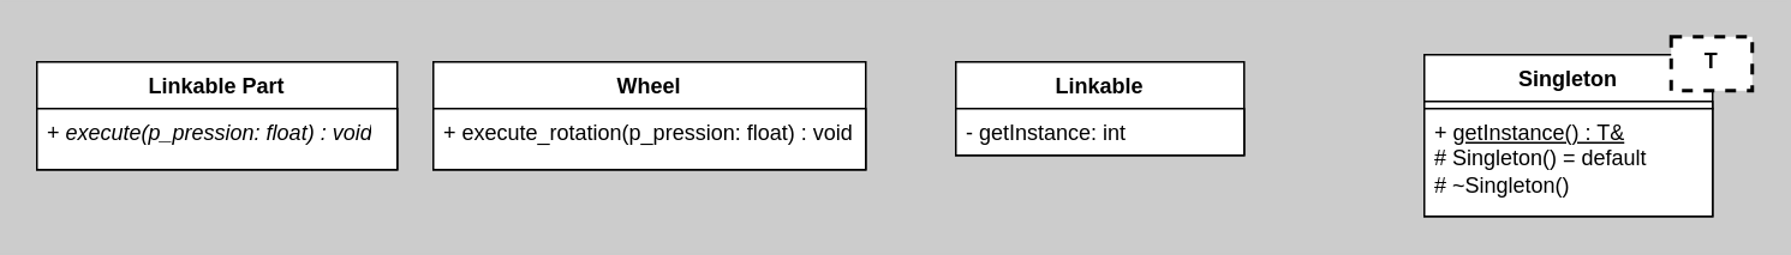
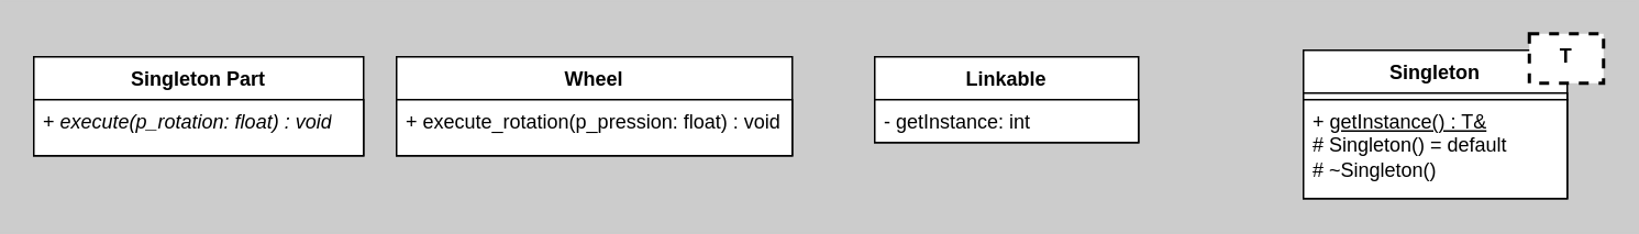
  <mxCell id="0" />
  <mxCell id="1" parent="0" />
- <mxCell id="2" value="Linkable Part" style="swimlane;fontStyle=1;align=center;verticalAlign=top;childLayout=stackLayout;horizontal=1;startSize=26;horizontalStack=0;resizeParent=1;resizeParentMax=0;resizeLast=0;collapsible=1;marginBottom=0;whiteSpace=wrap;html=1;strokeColor=#000000;swimlaneFillColor=none;" vertex="1" parent="1"><mxGeometry x="20" y="34" width="200" height="60" as="geometry" /></mxCell>
- <mxCell id="3" value="+ &lt;i&gt;execute(p_pression: float) : void&lt;/i&gt;" style="text;strokeColor=default;fillColor=default;align=left;verticalAlign=top;spacingLeft=4;spacingRight=4;overflow=hidden;rotatable=0;points=[[0,0.5],[1,0.5]];portConstraint=eastwest;whiteSpace=wrap;html=1;" vertex="1" parent="2"><mxGeometry y="26" width="200" height="34" as="geometry" /></mxCell>
+ <mxCell id="2" value="Singleton Part" style="swimlane;fontStyle=1;align=center;verticalAlign=top;childLayout=stackLayout;horizontal=1;startSize=26;horizontalStack=0;resizeParent=1;resizeParentMax=0;resizeLast=0;collapsible=1;marginBottom=0;whiteSpace=wrap;html=1;strokeColor=#000000;swimlaneFillColor=none;" vertex="1" parent="1"><mxGeometry x="20" y="34" width="200" height="60" as="geometry" /></mxCell>
+ <mxCell id="3" value="+ &lt;i&gt;execute(p_rotation: float) : void&lt;/i&gt;" style="text;strokeColor=default;fillColor=default;align=left;verticalAlign=top;spacingLeft=4;spacingRight=4;overflow=hidden;rotatable=0;points=[[0,0.5],[1,0.5]];portConstraint=eastwest;whiteSpace=wrap;html=1;" vertex="1" parent="2"><mxGeometry y="26" width="200" height="34" as="geometry" /></mxCell>
  <mxCell id="4" value="Wheel" style="swimlane;fontStyle=1;align=center;verticalAlign=top;childLayout=stackLayout;horizontal=1;startSize=26;horizontalStack=0;resizeParent=1;resizeParentMax=0;resizeLast=0;collapsible=1;marginBottom=0;whiteSpace=wrap;html=1;strokeColor=#000000;swimlaneFillColor=none;" vertex="1" parent="1"><mxGeometry x="240" y="34" width="240" height="60" as="geometry" /></mxCell>
  <mxCell id="5" value="+ execute_rotation(p_pression: float) : void" style="text;strokeColor=default;fillColor=default;align=left;verticalAlign=top;spacingLeft=4;spacingRight=4;overflow=hidden;rotatable=0;points=[[0,0.5],[1,0.5]];portConstraint=eastwest;whiteSpace=wrap;html=1;" vertex="1" parent="4"><mxGeometry y="26" width="240" height="34" as="geometry" /></mxCell>
  <mxCell id="6" value="Linkable" style="swimlane;fontStyle=1;align=center;verticalAlign=top;childLayout=stackLayout;horizontal=1;startSize=26;horizontalStack=0;resizeParent=1;resizeParentMax=0;resizeLast=0;collapsible=1;marginBottom=0;whiteSpace=wrap;html=1;" vertex="1" parent="1"><mxGeometry x="530" y="34" width="160" height="52" as="geometry" /></mxCell>
  <mxCell id="7" value="- getInstance: int" style="text;strokeColor=default;fillColor=default;align=left;verticalAlign=top;spacingLeft=4;spacingRight=4;overflow=hidden;rotatable=0;points=[[0,0.5],[1,0.5]];portConstraint=eastwest;whiteSpace=wrap;html=1;" vertex="1" parent="6"><mxGeometry y="26" width="160" height="26" as="geometry" /></mxCell>
  <mxCell id="8" value="" style="group" vertex="1" connectable="0" parent="1"><mxGeometry x="790" y="20" width="182" height="100" as="geometry" /></mxCell>
  <mxCell id="9" value="Singleton" style="swimlane;fontStyle=1;align=center;verticalAlign=top;childLayout=stackLayout;horizontal=1;startSize=26;horizontalStack=0;resizeParent=1;resizeParentMax=0;resizeLast=0;collapsible=1;marginBottom=0;whiteSpace=wrap;html=1;" vertex="1" parent="8"><mxGeometry y="10" width="160" height="90" as="geometry" /></mxCell>
  <mxCell id="10" value="" style="text;strokeColor=default;fillColor=default;align=left;verticalAlign=top;spacingLeft=4;spacingRight=4;overflow=hidden;rotatable=0;points=[[0,0.5],[1,0.5]];portConstraint=eastwest;whiteSpace=wrap;html=1;" vertex="1" parent="9"><mxGeometry y="26" width="160" height="4" as="geometry" /></mxCell>
  <mxCell id="11" value="&lt;div&gt;+ &lt;u&gt;getInstance() : T&amp;amp;&lt;/u&gt;&lt;/div&gt;&lt;div&gt;# Singleton() = default&lt;/div&gt;&lt;div&gt;# ~Singleton()&lt;br&gt;&lt;/div&gt;" style="text;strokeColor=default;fillColor=default;align=left;verticalAlign=top;spacingLeft=4;spacingRight=4;overflow=hidden;rotatable=0;points=[[0,0.5],[1,0.5]];portConstraint=eastwest;whiteSpace=wrap;html=1;" vertex="1" parent="9"><mxGeometry y="30" width="160" height="60" as="geometry" /></mxCell>
  <mxCell id="12" value="&lt;div&gt;T&lt;/div&gt;" style="rounded=0;whiteSpace=wrap;html=1;strokeColor=default;align=center;verticalAlign=top;fontFamily=Helvetica;fontSize=12;fontColor=default;fontStyle=1;fillColor=default;dashed=1;strokeWidth=2;" vertex="1" parent="8"><mxGeometry x="137" width="45" height="30" as="geometry" /></mxCell>
